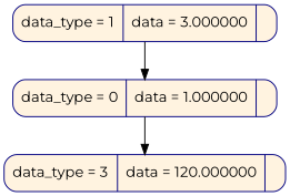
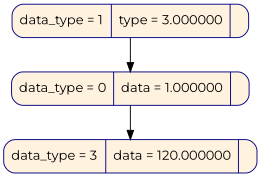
  digraph {
    fontname=Montserrat
    node [color=navy fillcolor="#fff3e0" fontname=Montserrat rank=1 shape=Mrecord style=filled]
    edge [fontname=Montserrat]
-   n1 [label=" data_type = 1 | data = 3.000000 | " rank=0]
+   n1 [label=" data_type = 1 | type = 3.000000 | " rank=0]
    n2 [label=" data_type = 0 | data = 1.000000 | "]
    n3 [label=" data_type = 3 | data = 120.000000 | "]
    n1 -> n2
    n2 -> n3
  }
